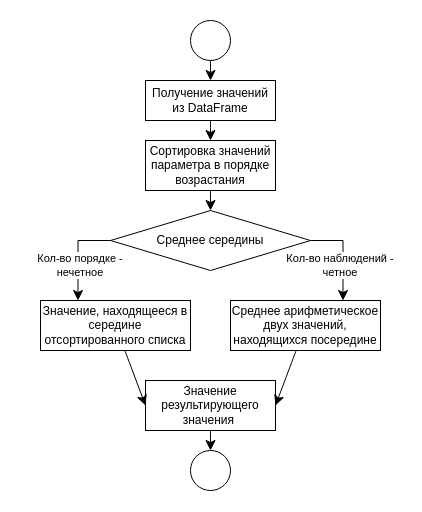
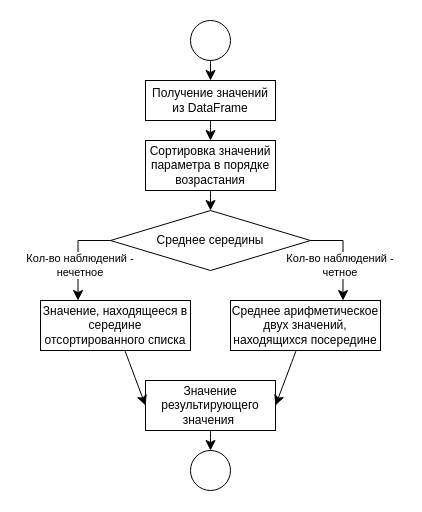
  <mxCell id="0" />
  <mxCell id="1" parent="0" />
  <mxCell id="2" style="edgeStyle=none;curved=1;rounded=0;orthogonalLoop=1;jettySize=auto;html=1;fontSize=12;startSize=8;endSize=8;" parent="1" source="3" target="5" edge="1"><mxGeometry relative="1" as="geometry" /></mxCell>
  <mxCell id="3" value="" style="ellipse;whiteSpace=wrap;html=1;aspect=fixed;" parent="1" vertex="1"><mxGeometry x="190" y="20" width="40" height="40" as="geometry" /></mxCell>
  <mxCell id="4" style="edgeStyle=none;curved=1;rounded=0;orthogonalLoop=1;jettySize=auto;html=1;fontSize=12;startSize=8;endSize=8;" parent="1" source="5" target="7" edge="1"><mxGeometry relative="1" as="geometry" /></mxCell>
  <mxCell id="5" value="Получение значений из DataFrame" style="rounded=0;whiteSpace=wrap;html=1;" parent="1" vertex="1"><mxGeometry x="145" y="80" width="130" height="40" as="geometry" /></mxCell>
  <mxCell id="6" style="edgeStyle=none;curved=1;rounded=0;orthogonalLoop=1;jettySize=auto;html=1;fontSize=12;startSize=8;endSize=8;" edge="1" parent="1" source="7" target="12"><mxGeometry relative="1" as="geometry" /></mxCell>
  <mxCell id="7" value="Сортировка значений параметра в порядке возрастания" style="rounded=0;whiteSpace=wrap;html=1;" parent="1" vertex="1"><mxGeometry x="145" y="140" width="130" height="50" as="geometry" /></mxCell>
  <mxCell id="8" style="edgeStyle=none;curved=1;rounded=0;orthogonalLoop=1;jettySize=auto;html=1;entryX=0.5;entryY=0;entryDx=0;entryDy=0;fontSize=12;startSize=8;endSize=8;" parent="1" source="9" target="10" edge="1"><mxGeometry relative="1" as="geometry" /></mxCell>
  <mxCell id="9" value="Значение результирующего значения&amp;nbsp;" style="rounded=0;whiteSpace=wrap;html=1;" parent="1" vertex="1"><mxGeometry x="145" y="380" width="130" height="50" as="geometry" /></mxCell>
  <mxCell id="10" value="" style="ellipse;whiteSpace=wrap;html=1;aspect=fixed;" parent="1" vertex="1"><mxGeometry x="190" y="450" width="40" height="40" as="geometry" /></mxCell>
  <mxCell id="11" style="edgeStyle=orthogonalEdgeStyle;rounded=0;orthogonalLoop=1;jettySize=auto;html=1;entryX=0.75;entryY=0;entryDx=0;entryDy=0;fontSize=12;startSize=8;endSize=8;exitX=1;exitY=0.5;exitDx=0;exitDy=0;" parent="1" source="12" target="16" edge="1"><mxGeometry relative="1" as="geometry" /></mxCell>
  <mxCell id="12" value="Среднее середины" style="rhombus;whiteSpace=wrap;html=1;" parent="1" vertex="1"><mxGeometry x="110" y="210" width="200" height="60" as="geometry" /></mxCell>
  <mxCell id="13" style="edgeStyle=none;curved=1;rounded=0;orthogonalLoop=1;jettySize=auto;html=1;entryX=0;entryY=0.5;entryDx=0;entryDy=0;fontSize=12;startSize=8;endSize=8;" parent="1" source="14" target="9" edge="1"><mxGeometry relative="1" as="geometry" /></mxCell>
  <mxCell id="14" value="Значение, находящееся в середине отсортированного списка" style="rounded=0;whiteSpace=wrap;html=1;" parent="1" vertex="1"><mxGeometry x="40" y="300" width="150" height="50" as="geometry" /></mxCell>
  <mxCell id="15" style="edgeStyle=none;curved=1;rounded=0;orthogonalLoop=1;jettySize=auto;html=1;entryX=1;entryY=0.5;entryDx=0;entryDy=0;fontSize=12;startSize=8;endSize=8;" parent="1" source="16" target="9" edge="1"><mxGeometry relative="1" as="geometry" /></mxCell>
  <mxCell id="16" value="Среднее арифметическое двух значений, находящихся посередине" style="rounded=0;whiteSpace=wrap;html=1;" parent="1" vertex="1"><mxGeometry x="230" y="300" width="150" height="50" as="geometry" /></mxCell>
  <mxCell id="17" style="edgeStyle=orthogonalEdgeStyle;rounded=0;orthogonalLoop=1;jettySize=auto;html=1;entryX=0.25;entryY=0;entryDx=0;entryDy=0;fontSize=12;startSize=8;endSize=8;exitX=0;exitY=0.5;exitDx=0;exitDy=0;" parent="1" source="12" target="14" edge="1"><mxGeometry relative="1" as="geometry" /></mxCell>
- <mxCell id="18" value="Кол-во порядке - нечетное" style="text;html=1;align=center;verticalAlign=middle;whiteSpace=wrap;rounded=0;fontSize=11;labelBackgroundColor=default;" parent="1" vertex="1"><mxGeometry x="20" y="250" width="120" height="30" as="geometry" /></mxCell>
+ <mxCell id="18" value="Кол-во наблюдений - нечетное" style="text;html=1;align=center;verticalAlign=middle;whiteSpace=wrap;rounded=0;fontSize=11;labelBackgroundColor=default;" parent="1" vertex="1"><mxGeometry x="20" y="250" width="120" height="30" as="geometry" /></mxCell>
  <mxCell id="19" value="Кол-во наблюдений - четное" style="text;html=1;align=center;verticalAlign=middle;whiteSpace=wrap;rounded=0;fontSize=11;labelBackgroundColor=default;" parent="1" vertex="1"><mxGeometry x="280" y="250" width="120" height="30" as="geometry" /></mxCell>
